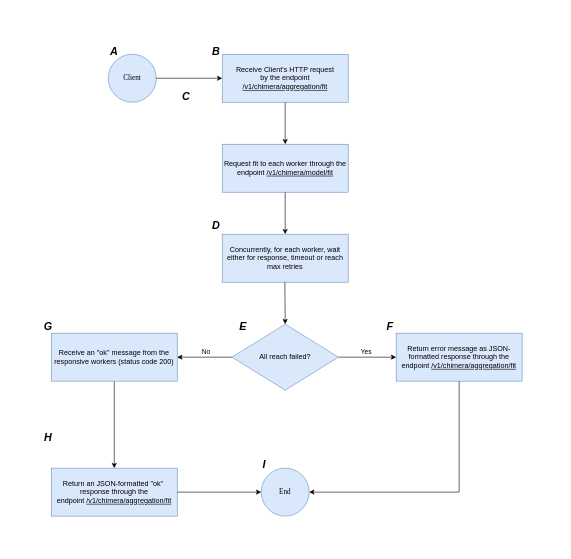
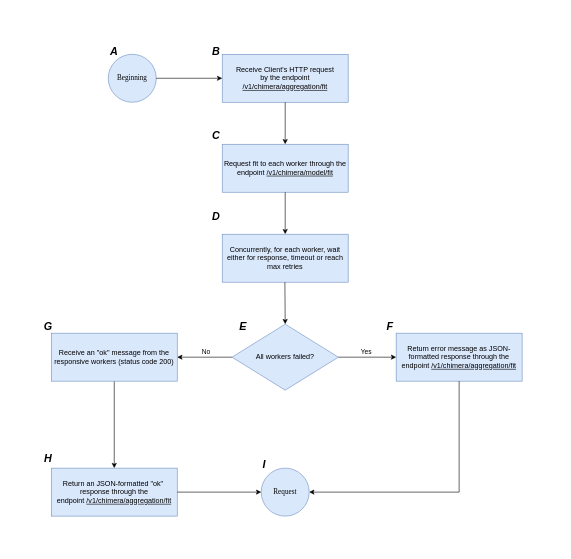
  <mxCell id="0" />
  <mxCell id="1" parent="0" />
  <mxCell id="2" value="" style="rounded=0;whiteSpace=wrap;html=1;strokeColor=none;" parent="1" vertex="1"><mxGeometry x="20" y="20" width="910" height="890" as="geometry" /></mxCell>
- <mxCell id="3" value="&lt;font face=&quot;Verdana&quot;&gt;Client&lt;/font&gt;" style="ellipse;whiteSpace=wrap;html=1;aspect=fixed;fillColor=#dae8fc;strokeColor=#6c8ebf;" parent="1" vertex="1"><mxGeometry x="180" y="90" width="80" height="80" as="geometry" /></mxCell>
+ <mxCell id="3" value="&lt;font face=&quot;Verdana&quot;&gt;Beginning&lt;/font&gt;" style="ellipse;whiteSpace=wrap;html=1;aspect=fixed;fillColor=#dae8fc;strokeColor=#6c8ebf;" parent="1" vertex="1"><mxGeometry x="180" y="90" width="80" height="80" as="geometry" /></mxCell>
  <mxCell id="4" value="&lt;font face=&quot;Helvetica&quot; style=&quot;font-size: 18px;&quot;&gt;&lt;i style=&quot;&quot;&gt;&lt;b style=&quot;&quot;&gt;A&lt;/b&gt;&lt;/i&gt;&lt;/font&gt;" style="text;html=1;align=center;verticalAlign=middle;whiteSpace=wrap;rounded=0;" parent="1" vertex="1"><mxGeometry x="160" y="70" width="60" height="30" as="geometry" /></mxCell>
  <mxCell id="5" value="Receive Client's HTTP request&lt;div&gt;by the endpoint &lt;u&gt;/v1/chimera/aggregation/fit&lt;/u&gt;&lt;/div&gt;" style="rounded=0;whiteSpace=wrap;html=1;fillColor=#dae8fc;strokeColor=#6c8ebf;" parent="1" vertex="1"><mxGeometry x="370" y="90" width="210" height="80" as="geometry" /></mxCell>
  <mxCell id="6" value="Request fit to each worker through the endpoint &lt;u&gt;/v1/chimera/model/fit&lt;/u&gt;" style="rounded=0;whiteSpace=wrap;html=1;fillColor=#dae8fc;strokeColor=#6c8ebf;" parent="1" vertex="1"><mxGeometry x="370" y="240" width="210" height="80" as="geometry" /></mxCell>
  <mxCell id="7" value="" style="endArrow=classic;html=1;rounded=0;exitX=1;exitY=0.5;exitDx=0;exitDy=0;entryX=0;entryY=0.5;entryDx=0;entryDy=0;" parent="1" source="3" target="5" edge="1"><mxGeometry width="50" height="50" relative="1" as="geometry"><mxPoint x="460" y="350" as="sourcePoint" /><mxPoint x="510" y="300" as="targetPoint" /></mxGeometry></mxCell>
  <mxCell id="8" value="&lt;font face=&quot;Helvetica&quot; style=&quot;font-size: 18px;&quot;&gt;&lt;i style=&quot;&quot;&gt;&lt;b style=&quot;&quot;&gt;B&lt;/b&gt;&lt;/i&gt;&lt;/font&gt;" style="text;html=1;align=center;verticalAlign=middle;whiteSpace=wrap;rounded=0;" parent="1" vertex="1"><mxGeometry x="330" y="70" width="60" height="30" as="geometry" /></mxCell>
  <mxCell id="9" value="" style="endArrow=classic;html=1;rounded=0;exitX=0.5;exitY=1;exitDx=0;exitDy=0;entryX=0.5;entryY=0;entryDx=0;entryDy=0;" parent="1" source="5" target="6" edge="1"><mxGeometry width="50" height="50" relative="1" as="geometry"><mxPoint x="390" y="350" as="sourcePoint" /><mxPoint x="450" y="270" as="targetPoint" /></mxGeometry></mxCell>
  <mxCell id="10" value="" style="edgeStyle=orthogonalEdgeStyle;rounded=0;orthogonalLoop=1;jettySize=auto;html=1;entryX=0.5;entryY=0;entryDx=0;entryDy=0;" parent="1" source="11" target="23" edge="1"><mxGeometry relative="1" as="geometry"><mxPoint x="190" y="730" as="targetPoint" /></mxGeometry></mxCell>
  <mxCell id="11" value="Receive an &quot;ok&quot; message from the responsive workers (status code 200)" style="rounded=0;whiteSpace=wrap;html=1;fillColor=#dae8fc;strokeColor=#6c8ebf;" parent="1" vertex="1"><mxGeometry x="85" y="555" width="210" height="80" as="geometry" /></mxCell>
  <mxCell id="12" value="" style="endArrow=classic;html=1;rounded=0;exitX=0.5;exitY=1;exitDx=0;exitDy=0;entryX=0.5;entryY=0;entryDx=0;entryDy=0;" parent="1" source="6" edge="1"><mxGeometry width="50" height="50" relative="1" as="geometry"><mxPoint x="390" y="350" as="sourcePoint" /><mxPoint x="475" y="390" as="targetPoint" /></mxGeometry></mxCell>
- <mxCell id="13" value="All reach failed?" style="rhombus;whiteSpace=wrap;html=1;fillColor=#dae8fc;strokeColor=#6c8ebf;" parent="1" vertex="1"><mxGeometry x="386.25" y="540" width="177.5" height="110" as="geometry" /></mxCell>
+ <mxCell id="13" value="All workers failed?" style="rhombus;whiteSpace=wrap;html=1;fillColor=#dae8fc;strokeColor=#6c8ebf;" parent="1" vertex="1"><mxGeometry x="386.25" y="540" width="177.5" height="110" as="geometry" /></mxCell>
  <mxCell id="14" value="Concurrently, for each worker, wait either for response, timeout or reach max retries" style="rounded=0;whiteSpace=wrap;html=1;fillColor=#dae8fc;strokeColor=#6c8ebf;" parent="1" vertex="1"><mxGeometry x="370" y="390" width="210" height="80" as="geometry" /></mxCell>
  <mxCell id="15" value="" style="endArrow=classic;html=1;rounded=0;exitX=0.5;exitY=1;exitDx=0;exitDy=0;entryX=0.5;entryY=0;entryDx=0;entryDy=0;" parent="1" target="13" edge="1"><mxGeometry width="50" height="50" relative="1" as="geometry"><mxPoint x="474.5" y="470" as="sourcePoint" /><mxPoint x="474.5" y="540" as="targetPoint" /></mxGeometry></mxCell>
  <mxCell id="16" value="" style="endArrow=classic;html=1;rounded=0;exitX=1;exitY=0.5;exitDx=0;exitDy=0;entryX=0;entryY=0.5;entryDx=0;entryDy=0;" parent="1" source="13" target="20" edge="1"><mxGeometry width="50" height="50" relative="1" as="geometry"><mxPoint x="390" y="550" as="sourcePoint" /><mxPoint x="660" y="595" as="targetPoint" /></mxGeometry></mxCell>
  <mxCell id="17" value="Yes" style="edgeLabel;html=1;align=center;verticalAlign=middle;resizable=0;points=[];" parent="16" vertex="1" connectable="0"><mxGeometry x="-0.351" y="3" relative="1" as="geometry"><mxPoint x="15" y="-7" as="offset" /></mxGeometry></mxCell>
  <mxCell id="18" value="" style="endArrow=classic;html=1;rounded=0;exitX=0;exitY=0.5;exitDx=0;exitDy=0;entryX=1;entryY=0.5;entryDx=0;entryDy=0;" parent="1" source="13" target="11" edge="1"><mxGeometry width="50" height="50" relative="1" as="geometry"><mxPoint x="574" y="605" as="sourcePoint" /><mxPoint x="300" y="595" as="targetPoint" /></mxGeometry></mxCell>
  <mxCell id="19" value="No" style="edgeLabel;html=1;align=center;verticalAlign=middle;resizable=0;points=[];" parent="18" vertex="1" connectable="0"><mxGeometry x="0.086" y="-2" relative="1" as="geometry"><mxPoint x="6" y="-8" as="offset" /></mxGeometry></mxCell>
  <mxCell id="20" value="Return error message as JSON-formatted response through the endpoint&amp;nbsp;&lt;u&gt;/v1/chimera/aggregation/fit&lt;/u&gt;" style="rounded=0;whiteSpace=wrap;html=1;fillColor=#dae8fc;strokeColor=#6c8ebf;" parent="1" vertex="1"><mxGeometry x="660" y="555" width="210" height="80" as="geometry" /></mxCell>
- <mxCell id="21" value="&lt;font face=&quot;Verdana&quot;&gt;End&lt;/font&gt;" style="ellipse;whiteSpace=wrap;html=1;aspect=fixed;fillColor=#dae8fc;strokeColor=#6c8ebf;" parent="1" vertex="1"><mxGeometry x="435" y="780" width="80" height="80" as="geometry" /></mxCell>
+ <mxCell id="21" value="&lt;font face=&quot;Verdana&quot;&gt;Request&lt;/font&gt;" style="ellipse;whiteSpace=wrap;html=1;aspect=fixed;fillColor=#dae8fc;strokeColor=#6c8ebf;" parent="1" vertex="1"><mxGeometry x="435" y="780" width="80" height="80" as="geometry" /></mxCell>
  <mxCell id="22" value="" style="endArrow=classic;html=1;rounded=0;exitX=0.5;exitY=1;exitDx=0;exitDy=0;entryX=1;entryY=0.5;entryDx=0;entryDy=0;" parent="1" source="20" target="21" edge="1"><mxGeometry width="50" height="50" relative="1" as="geometry"><mxPoint x="390" y="750" as="sourcePoint" /><mxPoint x="765" y="1650" as="targetPoint" /><Array as="points"><mxPoint x="765" y="820" /></Array></mxGeometry></mxCell>
  <mxCell id="23" value="Return an JSON-formatted &quot;ok&quot;&amp;nbsp; response through the endpoint&amp;nbsp;&lt;u&gt;/v1/chimera/aggregation/fit&lt;/u&gt;" style="rounded=0;whiteSpace=wrap;html=1;fillColor=#dae8fc;strokeColor=#6c8ebf;" parent="1" vertex="1"><mxGeometry x="85" y="780" width="210" height="80" as="geometry" /></mxCell>
  <mxCell id="24" value="" style="endArrow=classic;html=1;rounded=0;exitX=1;exitY=0.5;exitDx=0;exitDy=0;entryX=0;entryY=0.5;entryDx=0;entryDy=0;" parent="1" source="23" target="21" edge="1"><mxGeometry width="50" height="50" relative="1" as="geometry"><mxPoint x="390" y="750" as="sourcePoint" /><mxPoint x="440" y="700" as="targetPoint" /></mxGeometry></mxCell>
- <mxCell id="25" value="&lt;font face=&quot;Helvetica&quot; style=&quot;font-size: 18px;&quot;&gt;&lt;i style=&quot;&quot;&gt;&lt;b style=&quot;&quot;&gt;C&lt;/b&gt;&lt;/i&gt;&lt;/font&gt;" style="text;html=1;align=center;verticalAlign=middle;whiteSpace=wrap;rounded=0;" parent="1" vertex="1"><mxGeometry x="280" y="145" width="60" height="30" as="geometry" /></mxCell>
- <mxCell id="26" value="&lt;font face=&quot;Helvetica&quot; style=&quot;font-size: 18px;&quot;&gt;&lt;i style=&quot;&quot;&gt;&lt;b style=&quot;&quot;&gt;D&lt;/b&gt;&lt;/i&gt;&lt;/font&gt;" style="text;html=1;align=center;verticalAlign=middle;whiteSpace=wrap;rounded=0;" parent="1" vertex="1"><mxGeometry x="330" y="360" width="60" height="30" as="geometry" /></mxCell>
+ <mxCell id="25" value="&lt;font face=&quot;Helvetica&quot; style=&quot;font-size: 18px;&quot;&gt;&lt;i style=&quot;&quot;&gt;&lt;b style=&quot;&quot;&gt;C&lt;/b&gt;&lt;/i&gt;&lt;/font&gt;" style="text;html=1;align=center;verticalAlign=middle;whiteSpace=wrap;rounded=0;" parent="1" vertex="1"><mxGeometry x="330" y="210" width="60" height="30" as="geometry" /></mxCell>
+ <mxCell id="26" value="&lt;font face=&quot;Helvetica&quot; style=&quot;font-size: 18px;&quot;&gt;&lt;i style=&quot;&quot;&gt;&lt;b style=&quot;&quot;&gt;D&lt;/b&gt;&lt;/i&gt;&lt;/font&gt;" style="text;html=1;align=center;verticalAlign=middle;whiteSpace=wrap;rounded=0;" parent="1" vertex="1"><mxGeometry x="330" y="345" width="60" height="30" as="geometry" /></mxCell>
  <mxCell id="27" value="&lt;font face=&quot;Helvetica&quot; style=&quot;font-size: 18px;&quot;&gt;&lt;i style=&quot;&quot;&gt;&lt;b style=&quot;&quot;&gt;F&lt;/b&gt;&lt;/i&gt;&lt;/font&gt;" style="text;html=1;align=center;verticalAlign=middle;whiteSpace=wrap;rounded=0;" parent="1" vertex="1"><mxGeometry x="620" y="530" width="60" height="30" as="geometry" /></mxCell>
  <mxCell id="28" value="&lt;font face=&quot;Helvetica&quot; style=&quot;font-size: 18px;&quot;&gt;&lt;i style=&quot;&quot;&gt;&lt;b style=&quot;&quot;&gt;G&lt;/b&gt;&lt;/i&gt;&lt;/font&gt;" style="text;html=1;align=center;verticalAlign=middle;whiteSpace=wrap;rounded=0;" parent="1" vertex="1"><mxGeometry x="50" y="530" width="60" height="30" as="geometry" /></mxCell>
  <mxCell id="29" value="&lt;font face=&quot;Helvetica&quot; style=&quot;font-size: 18px;&quot;&gt;&lt;i style=&quot;&quot;&gt;&lt;b style=&quot;&quot;&gt;E&lt;/b&gt;&lt;/i&gt;&lt;/font&gt;" style="text;html=1;align=center;verticalAlign=middle;whiteSpace=wrap;rounded=0;" parent="1" vertex="1"><mxGeometry x="375" y="530" width="60" height="30" as="geometry" /></mxCell>
- <mxCell id="30" value="&lt;font face=&quot;Helvetica&quot; style=&quot;font-size: 18px;&quot;&gt;&lt;i style=&quot;&quot;&gt;&lt;b style=&quot;&quot;&gt;H&lt;/b&gt;&lt;/i&gt;&lt;/font&gt;" style="text;html=1;align=center;verticalAlign=middle;whiteSpace=wrap;rounded=0;" parent="1" vertex="1"><mxGeometry x="50" y="715" width="60" height="30" as="geometry" /></mxCell>
+ <mxCell id="30" value="&lt;font face=&quot;Helvetica&quot; style=&quot;font-size: 18px;&quot;&gt;&lt;i style=&quot;&quot;&gt;&lt;b style=&quot;&quot;&gt;H&lt;/b&gt;&lt;/i&gt;&lt;/font&gt;" style="text;html=1;align=center;verticalAlign=middle;whiteSpace=wrap;rounded=0;" parent="1" vertex="1"><mxGeometry x="50" y="750" width="60" height="30" as="geometry" /></mxCell>
  <mxCell id="31" value="&lt;font face=&quot;Helvetica&quot; style=&quot;font-size: 18px;&quot;&gt;&lt;i style=&quot;&quot;&gt;&lt;b style=&quot;&quot;&gt;I&lt;/b&gt;&lt;/i&gt;&lt;/font&gt;" style="text;html=1;align=center;verticalAlign=middle;whiteSpace=wrap;rounded=0;" parent="1" vertex="1"><mxGeometry x="410" y="760" width="60" height="30" as="geometry" /></mxCell>
